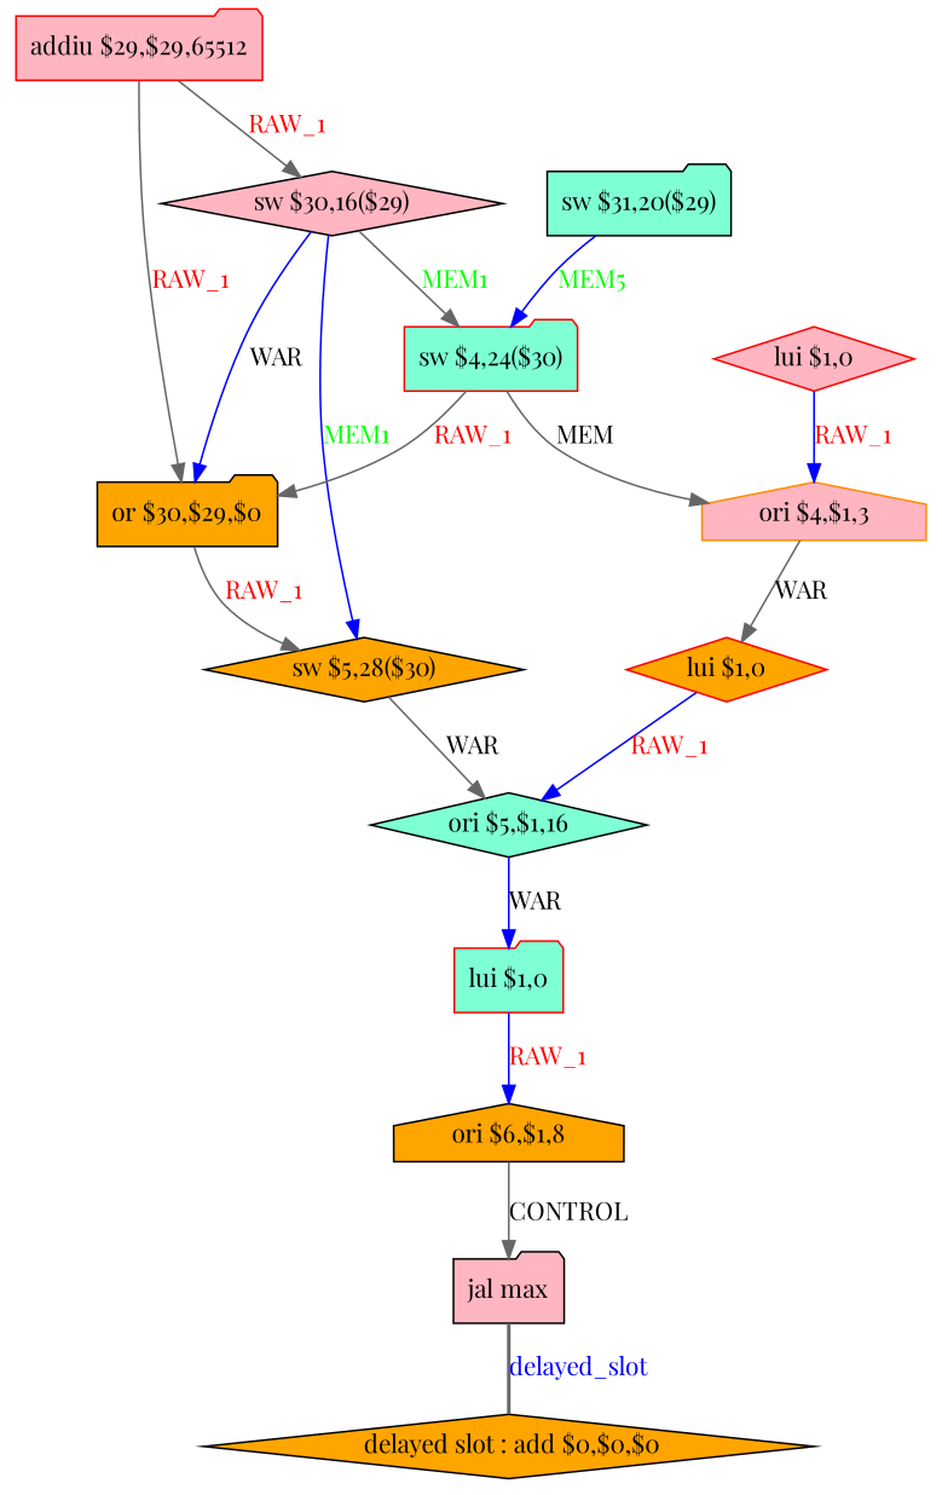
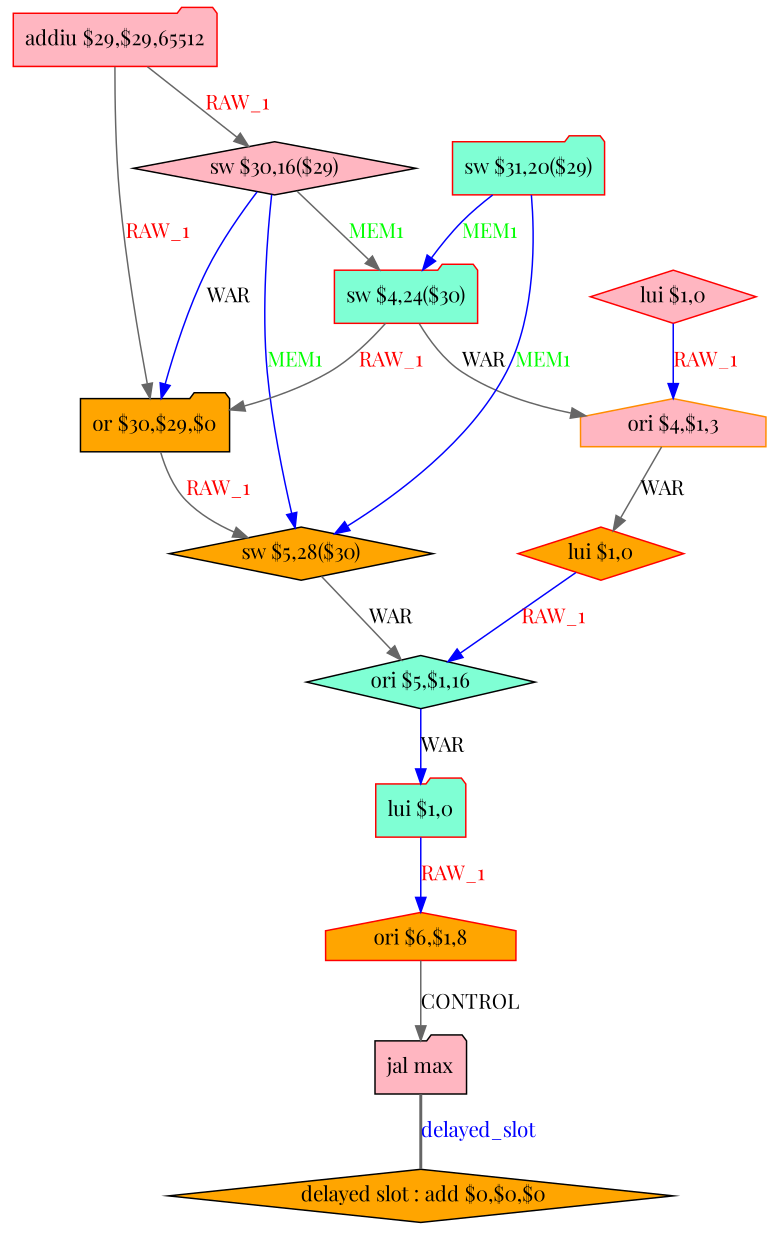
  digraph {
    fontname="Playfair Display"
    node [color=black fillcolor=orange fontname="Playfair Display" shape=diamond style=filled]
    edge [color=gray40 fontcolor=red fontname="Playfair Display"]
    n1 [label=" delayed slot : add $0,$0,$0"]
    n2 [fillcolor=lightpink label="jal max" shape=folder]
    n3 [color=red fillcolor=lightpink label="addiu $29,$29,65512" shape=folder]
    n4 [label="or $30,$29,$0" shape=folder]
    n5 [fillcolor=lightpink label="sw $30,16($29)"]
    n6 [label="sw $5,28($30)"]
    n7 [color=red fillcolor=aquamarine label="sw $4,24($30)" shape=folder]
-   n8 [fillcolor=aquamarine label="sw $31,20($29)" shape=folder]
+   n8 [color=red fillcolor=aquamarine label="sw $31,20($29)" shape=folder]
    n9 [fillcolor=aquamarine label="ori $5,$1,16"]
    n10 [color=darkorange fillcolor=lightpink label="ori $4,$1,3" shape=house]
    n11 [color=red fillcolor=aquamarine label="lui $1,0" shape=folder]
    n12 [color=red label="lui $1,0"]
-   n13 [label="ori $6,$1,8" shape=house]
+   n13 [color=red label="ori $6,$1,8" shape=house]
    n14 [color=red fillcolor=lightpink label="lui $1,0"]
    n2 -> n1 [dir=none fontcolor=blue label=delayed_slot style=bold]
    n3 -> n4 [label=RAW_1]
    n3 -> n5 [label=RAW_1]
    n4 -> n6 [label=RAW_1]
    n5 -> n4 [color=blue label=WAR fontcolor=""]
    n5 -> n6 [color=blue fontcolor=green label=MEM1]
    n5 -> n7 [fontcolor=green label=MEM1]
    n6 -> n9 [label=WAR fontcolor=""]
    n7 -> n4 [label=RAW_1]
-   n7 -> n10 [label=MEM fontcolor=""]
-   n8 -> n7 [color=blue fontcolor=green label=MEM5]
+   n7 -> n10 [label=WAR fontcolor=""]
+   n8 -> n6 [color=blue fontcolor=green label=MEM1]
+   n8 -> n7 [color=blue fontcolor=green label=MEM1]
    n9 -> n11 [color=blue label=WAR fontcolor=""]
    n10 -> n12 [label=WAR fontcolor=""]
    n11 -> n13 [color=blue label=RAW_1]
    n12 -> n9 [color=blue label=RAW_1]
    n13 -> n2 [label=CONTROL fontcolor=""]
    n14 -> n10 [color=blue label=RAW_1]
  }
